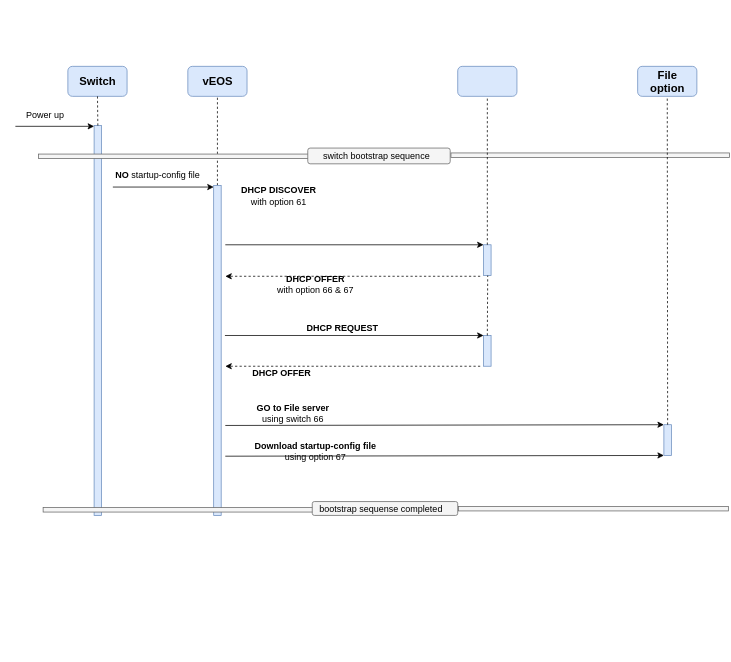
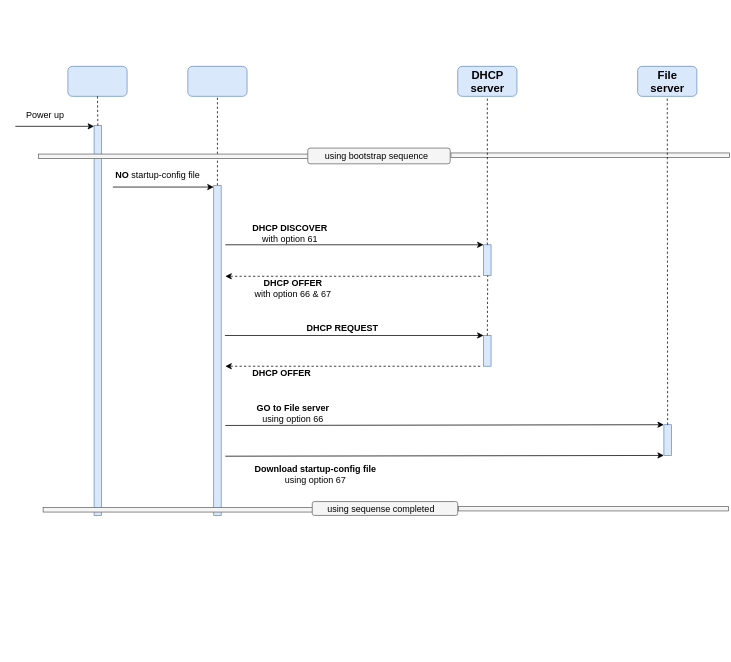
  <mxCell id="0" />
  <mxCell id="1" parent="0" />
  <mxCell id="2" value="" style="rounded=1;whiteSpace=wrap;html=1;fillColor=#dae8fc;strokeColor=#6c8ebf;" parent="1" vertex="1"><mxGeometry x="90" y="88" width="79" height="40" as="geometry" /></mxCell>
- <mxCell id="3" value="&lt;b&gt;&lt;font style=&quot;font-size: 15px;&quot;&gt;Switch&lt;/font&gt;&lt;/b&gt;" style="text;strokeColor=none;align=center;fillColor=none;html=1;verticalAlign=middle;whiteSpace=wrap;rounded=0;" parent="1" vertex="1"><mxGeometry x="100" y="93" width="60" height="30" as="geometry" /></mxCell>
  <mxCell id="4" value="" style="rounded=1;whiteSpace=wrap;html=1;fillColor=#dae8fc;strokeColor=#6c8ebf;" parent="1" vertex="1"><mxGeometry x="250" y="88" width="79" height="40" as="geometry" /></mxCell>
- <mxCell id="5" value="&lt;b&gt;&lt;font style=&quot;font-size: 15px;&quot;&gt;vEOS&lt;/font&gt;&lt;/b&gt;" style="text;strokeColor=none;align=center;fillColor=none;html=1;verticalAlign=middle;whiteSpace=wrap;rounded=0;" parent="1" vertex="1"><mxGeometry x="260" y="93" width="60" height="30" as="geometry" /></mxCell>
  <mxCell id="6" value="" style="rounded=1;whiteSpace=wrap;html=1;fillColor=#dae8fc;strokeColor=#6c8ebf;" parent="1" vertex="1"><mxGeometry x="610" y="88" width="79" height="40" as="geometry" /></mxCell>
+ <mxCell id="7" value="&lt;b&gt;&lt;font style=&quot;font-size: 15px;&quot;&gt;DHCP server&lt;/font&gt;&lt;/b&gt;" style="text;strokeColor=none;align=center;fillColor=none;html=1;verticalAlign=middle;whiteSpace=wrap;rounded=0;" parent="1" vertex="1"><mxGeometry x="620" y="93" width="60" height="30" as="geometry" /></mxCell>
  <mxCell id="8" value="" style="rounded=1;whiteSpace=wrap;html=1;fillColor=#dae8fc;strokeColor=#6c8ebf;" parent="1" vertex="1"><mxGeometry x="850" y="88" width="79" height="40" as="geometry" /></mxCell>
- <mxCell id="9" value="&lt;b&gt;&lt;font style=&quot;font-size: 15px;&quot;&gt;File option&lt;/font&gt;&lt;/b&gt;" style="text;strokeColor=none;align=center;fillColor=none;html=1;verticalAlign=middle;whiteSpace=wrap;rounded=0;" parent="1" vertex="1"><mxGeometry x="860" y="93" width="60" height="30" as="geometry" /></mxCell>
+ <mxCell id="9" value="&lt;b&gt;&lt;font style=&quot;font-size: 15px;&quot;&gt;File server&lt;/font&gt;&lt;/b&gt;" style="text;strokeColor=none;align=center;fillColor=none;html=1;verticalAlign=middle;whiteSpace=wrap;rounded=0;" parent="1" vertex="1"><mxGeometry x="860" y="93" width="60" height="30" as="geometry" /></mxCell>
  <mxCell id="10" value="" style="rounded=0;whiteSpace=wrap;html=1;fillColor=#dae8fc;strokeColor=#6c8ebf;" parent="1" vertex="1"><mxGeometry x="125" y="167" width="10" height="520" as="geometry" /></mxCell>
  <mxCell id="11" value="" style="endArrow=classic;html=1;rounded=0;" parent="1" edge="1"><mxGeometry width="50" height="50" relative="1" as="geometry"><mxPoint x="20" y="168" as="sourcePoint" /><mxPoint x="125" y="168" as="targetPoint" /></mxGeometry></mxCell>
  <mxCell id="12" value="Power up" style="text;strokeColor=none;align=center;fillColor=none;html=1;verticalAlign=middle;whiteSpace=wrap;rounded=0;" parent="1" vertex="1"><mxGeometry x="30" y="138" width="60" height="30" as="geometry" /></mxCell>
  <mxCell id="13" value="" style="endArrow=none;dashed=1;html=1;rounded=0;entryX=0.5;entryY=1;entryDx=0;entryDy=0;exitX=0.5;exitY=0;exitDx=0;exitDy=0;" parent="1" source="10" target="2" edge="1"><mxGeometry width="50" height="50" relative="1" as="geometry"><mxPoint x="520" y="597" as="sourcePoint" /><mxPoint x="570" y="547" as="targetPoint" /></mxGeometry></mxCell>
  <mxCell id="14" value="" style="endArrow=none;dashed=1;html=1;rounded=0;entryX=0.5;entryY=1;entryDx=0;entryDy=0;exitX=0.5;exitY=0.695;exitDx=0;exitDy=0;exitPerimeter=0;" parent="1" source="15" target="4" edge="1"><mxGeometry width="50" height="50" relative="1" as="geometry"><mxPoint x="290" y="887" as="sourcePoint" /><mxPoint x="570" y="597" as="targetPoint" /></mxGeometry></mxCell>
  <mxCell id="15" value="" style="rounded=0;whiteSpace=wrap;html=1;fillColor=#dae8fc;strokeColor=#6c8ebf;" parent="1" vertex="1"><mxGeometry x="284.5" y="247" width="10" height="440" as="geometry" /></mxCell>
  <mxCell id="16" value="" style="endArrow=classic;html=1;rounded=0;" parent="1" edge="1"><mxGeometry width="50" height="50" relative="1" as="geometry"><mxPoint x="150" y="249" as="sourcePoint" /><mxPoint x="284.5" y="249" as="targetPoint" /></mxGeometry></mxCell>
  <mxCell id="17" value="&lt;b&gt;NO&lt;/b&gt; startup-config file" style="text;strokeColor=none;align=center;fillColor=none;html=1;verticalAlign=middle;whiteSpace=wrap;rounded=0;" parent="1" vertex="1"><mxGeometry x="150" y="219" width="120" height="30" as="geometry" /></mxCell>
  <mxCell id="18" value="" style="rounded=0;whiteSpace=wrap;html=1;rotation=-90;fillColor=#f5f5f5;fontColor=#333333;strokeColor=#666666;" parent="1" vertex="1"><mxGeometry x="229" y="27" width="6" height="362" as="geometry" /></mxCell>
  <mxCell id="19" value="" style="rounded=1;whiteSpace=wrap;html=1;fillColor=#f5f5f5;fontColor=#333333;strokeColor=#666666;" parent="1" vertex="1"><mxGeometry x="410" y="197" width="190" height="21" as="geometry" /></mxCell>
- <mxCell id="20" value="switch bootstrap sequence" style="text;strokeColor=none;align=center;fillColor=none;html=1;verticalAlign=middle;whiteSpace=wrap;rounded=0;" parent="1" vertex="1"><mxGeometry x="422" y="194" width="160" height="27" as="geometry" /></mxCell>
+ <mxCell id="20" value="using bootstrap sequence" style="text;strokeColor=none;align=center;fillColor=none;html=1;verticalAlign=middle;whiteSpace=wrap;rounded=0;" parent="1" vertex="1"><mxGeometry x="422" y="194" width="160" height="27" as="geometry" /></mxCell>
  <mxCell id="21" value="" style="rounded=0;whiteSpace=wrap;html=1;rotation=-90;fillColor=#f5f5f5;fontColor=#333333;strokeColor=#666666;" parent="1" vertex="1"><mxGeometry x="783.75" y="20.75" width="6" height="371.5" as="geometry" /></mxCell>
  <mxCell id="22" value="" style="rounded=0;whiteSpace=wrap;html=1;fillColor=#dae8fc;strokeColor=#6c8ebf;" parent="1" vertex="1"><mxGeometry x="644.5" y="326" width="10" height="41" as="geometry" /></mxCell>
  <mxCell id="23" value="" style="endArrow=none;dashed=1;html=1;rounded=0;entryX=0.5;entryY=1;entryDx=0;entryDy=0;exitX=0.5;exitY=0;exitDx=0;exitDy=0;" parent="1" source="22" target="6" edge="1"><mxGeometry width="50" height="50" relative="1" as="geometry"><mxPoint x="300" y="897" as="sourcePoint" /><mxPoint x="300" y="138" as="targetPoint" /></mxGeometry></mxCell>
  <mxCell id="24" value="" style="edgeStyle=none;orthogonalLoop=1;jettySize=auto;html=1;rounded=0;entryX=0;entryY=0;entryDx=0;entryDy=0;" parent="1" target="22" edge="1"><mxGeometry width="80" relative="1" as="geometry"><mxPoint x="300" y="326" as="sourcePoint" /><mxPoint x="510" y="326" as="targetPoint" /><Array as="points" /></mxGeometry></mxCell>
- <mxCell id="25" value="&lt;b&gt;DHCP DISCOVER&lt;/b&gt;&lt;br&gt;with option 61" style="text;strokeColor=none;align=center;fillColor=none;html=1;verticalAlign=middle;whiteSpace=wrap;rounded=0;" parent="1" vertex="1"><mxGeometry x="316" y="246" width="111" height="30" as="geometry" /></mxCell>
+ <mxCell id="25" value="&lt;b&gt;DHCP DISCOVER&lt;/b&gt;&lt;br&gt;with option 61" style="text;strokeColor=none;align=center;fillColor=none;html=1;verticalAlign=middle;whiteSpace=wrap;rounded=0;" parent="1" vertex="1"><mxGeometry x="331" y="296" width="111" height="30" as="geometry" /></mxCell>
  <mxCell id="26" value="" style="edgeStyle=none;orthogonalLoop=1;jettySize=auto;html=1;rounded=0;dashed=1;" parent="1" edge="1"><mxGeometry width="80" relative="1" as="geometry"><mxPoint x="640" y="368" as="sourcePoint" /><mxPoint x="300" y="368" as="targetPoint" /><Array as="points" /></mxGeometry></mxCell>
- <mxCell id="27" value="&lt;b&gt;DHCP OFFER&lt;/b&gt;&lt;br&gt;with option 66 &amp;amp; 67" style="text;strokeColor=none;align=center;fillColor=none;html=1;verticalAlign=middle;whiteSpace=wrap;rounded=0;" parent="1" vertex="1"><mxGeometry x="359.5" y="364" width="120.5" height="30" as="geometry" /></mxCell>
+ <mxCell id="27" value="&lt;b&gt;DHCP OFFER&lt;/b&gt;&lt;br&gt;with option 66 &amp;amp; 67" style="text;strokeColor=none;align=center;fillColor=none;html=1;verticalAlign=middle;whiteSpace=wrap;rounded=0;" parent="1" vertex="1"><mxGeometry x="329.5" y="369" width="120.5" height="30" as="geometry" /></mxCell>
  <mxCell id="28" value="" style="rounded=0;whiteSpace=wrap;html=1;fillColor=#dae8fc;strokeColor=#6c8ebf;" parent="1" vertex="1"><mxGeometry x="644.5" y="447" width="10" height="41" as="geometry" /></mxCell>
  <mxCell id="29" value="" style="endArrow=none;dashed=1;html=1;rounded=0;exitX=0.5;exitY=0;exitDx=0;exitDy=0;" parent="1" source="28" edge="1"><mxGeometry width="50" height="50" relative="1" as="geometry"><mxPoint x="660" y="336" as="sourcePoint" /><mxPoint x="650" y="367" as="targetPoint" /></mxGeometry></mxCell>
  <mxCell id="30" value="" style="edgeStyle=none;orthogonalLoop=1;jettySize=auto;html=1;rounded=0;entryX=0;entryY=0;entryDx=0;entryDy=0;" parent="1" edge="1"><mxGeometry width="80" relative="1" as="geometry"><mxPoint x="299.5" y="447" as="sourcePoint" /><mxPoint x="644.5" y="447" as="targetPoint" /><Array as="points" /></mxGeometry></mxCell>
  <mxCell id="31" value="&lt;b&gt;DHCP REQUEST&lt;/b&gt;" style="text;strokeColor=none;align=center;fillColor=none;html=1;verticalAlign=middle;whiteSpace=wrap;rounded=0;" parent="1" vertex="1"><mxGeometry x="401" y="427" width="111" height="20" as="geometry" /></mxCell>
  <mxCell id="32" value="" style="edgeStyle=none;orthogonalLoop=1;jettySize=auto;html=1;rounded=0;dashed=1;" parent="1" edge="1"><mxGeometry width="80" relative="1" as="geometry"><mxPoint x="640" y="488" as="sourcePoint" /><mxPoint x="300" y="488" as="targetPoint" /><Array as="points" /></mxGeometry></mxCell>
  <mxCell id="33" value="&lt;b&gt;DHCP OFFER&lt;/b&gt;" style="text;strokeColor=none;align=center;fillColor=none;html=1;verticalAlign=middle;whiteSpace=wrap;rounded=0;" parent="1" vertex="1"><mxGeometry x="331" y="488" width="89" height="20" as="geometry" /></mxCell>
  <mxCell id="34" value="" style="rounded=0;whiteSpace=wrap;html=1;fillColor=#dae8fc;strokeColor=#6c8ebf;" parent="1" vertex="1"><mxGeometry x="885" y="566" width="10" height="41" as="geometry" /></mxCell>
  <mxCell id="35" value="" style="endArrow=none;dashed=1;html=1;rounded=0;entryX=0.5;entryY=1;entryDx=0;entryDy=0;exitX=0.5;exitY=0;exitDx=0;exitDy=0;" parent="1" source="34" target="8" edge="1"><mxGeometry width="50" height="50" relative="1" as="geometry"><mxPoint x="660" y="336" as="sourcePoint" /><mxPoint x="660" y="138" as="targetPoint" /></mxGeometry></mxCell>
  <mxCell id="36" value="" style="edgeStyle=none;orthogonalLoop=1;jettySize=auto;html=1;rounded=0;entryX=0;entryY=0;entryDx=0;entryDy=0;" parent="1" edge="1"><mxGeometry width="80" relative="1" as="geometry"><mxPoint x="300" y="567" as="sourcePoint" /><mxPoint x="885" y="566" as="targetPoint" /><Array as="points" /></mxGeometry></mxCell>
- <mxCell id="37" value="&lt;b&gt;GO to File server&lt;br&gt;&lt;/b&gt;using switch 66" style="text;strokeColor=none;align=center;fillColor=none;html=1;verticalAlign=middle;whiteSpace=wrap;rounded=0;" parent="1" vertex="1"><mxGeometry x="331" y="536" width="119" height="30" as="geometry" /></mxCell>
+ <mxCell id="37" value="&lt;b&gt;GO to File server&lt;br&gt;&lt;/b&gt;using option 66" style="text;strokeColor=none;align=center;fillColor=none;html=1;verticalAlign=middle;whiteSpace=wrap;rounded=0;" parent="1" vertex="1"><mxGeometry x="331" y="536" width="119" height="30" as="geometry" /></mxCell>
  <mxCell id="38" value="" style="edgeStyle=none;orthogonalLoop=1;jettySize=auto;html=1;rounded=0;entryX=0;entryY=0;entryDx=0;entryDy=0;" parent="1" edge="1"><mxGeometry width="80" relative="1" as="geometry"><mxPoint x="300" y="608" as="sourcePoint" /><mxPoint x="885" y="607" as="targetPoint" /><Array as="points" /></mxGeometry></mxCell>
- <mxCell id="39" value="&lt;b&gt;Download startup-config file&lt;br&gt;&lt;/b&gt;using option 67" style="text;strokeColor=none;align=center;fillColor=none;html=1;verticalAlign=middle;whiteSpace=wrap;rounded=0;" parent="1" vertex="1"><mxGeometry x="331" y="587" width="179" height="30" as="geometry" /></mxCell>
+ <mxCell id="39" value="&lt;b&gt;Download startup-config file&lt;br&gt;&lt;/b&gt;using option 67" style="text;strokeColor=none;align=center;fillColor=none;html=1;verticalAlign=middle;whiteSpace=wrap;rounded=0;" parent="1" vertex="1"><mxGeometry x="331" y="617" width="179" height="30" as="geometry" /></mxCell>
  <mxCell id="40" value="" style="rounded=0;whiteSpace=wrap;html=1;rotation=-90;fillColor=#f5f5f5;fontColor=#333333;strokeColor=#666666;" parent="1" vertex="1"><mxGeometry x="235" y="498.5" width="6" height="362" as="geometry" /></mxCell>
  <mxCell id="41" value="" style="rounded=1;whiteSpace=wrap;html=1;fillColor=#f5f5f5;fontColor=#333333;strokeColor=#666666;" parent="1" vertex="1"><mxGeometry x="416" y="668.5" width="194" height="18.5" as="geometry" /></mxCell>
- <mxCell id="42" value="bootstrap sequense completed" style="text;strokeColor=none;align=center;fillColor=none;html=1;verticalAlign=middle;whiteSpace=wrap;rounded=0;" parent="1" vertex="1"><mxGeometry x="417" y="665.5" width="182" height="27" as="geometry" /></mxCell>
+ <mxCell id="42" value="using sequense completed" style="text;strokeColor=none;align=center;fillColor=none;html=1;verticalAlign=middle;whiteSpace=wrap;rounded=0;" parent="1" vertex="1"><mxGeometry x="417" y="665.5" width="182" height="27" as="geometry" /></mxCell>
  <mxCell id="43" value="" style="rounded=0;whiteSpace=wrap;html=1;rotation=-90;fillColor=#f5f5f5;fontColor=#333333;strokeColor=#666666;" parent="1" vertex="1"><mxGeometry x="788" y="498" width="6" height="360" as="geometry" /></mxCell>
